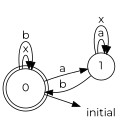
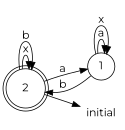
  digraph {
    fontname=Montserrat
    rankdir=LR
    node [fontname=Montserrat]
    edge [fontname=Montserrat]
-   0 [shape=doublecircle]
+   0 [shape=doublecircle label=2]
    1 [shape=circle]
    initial [shape=plaintext]
    0 -> 0 [label=x]
    0 -> 0 [label=b]
    0 -> 1 [label=a]
    0 -> initial
    1 -> 0 [label=b]
    1 -> 1 [label=a]
    1 -> 1 [label=x]
  }
